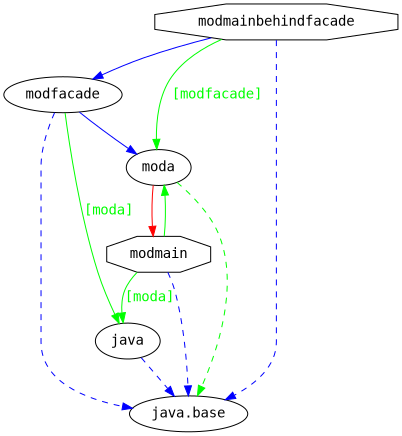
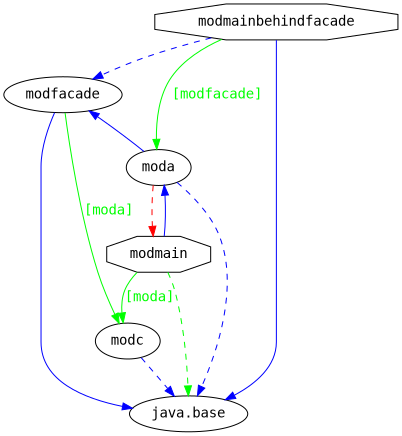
  digraph {
    node [fontname=Consolas shape=ellipse]
    edge [color="#0000ff" fontcolor="#0000ff" fontname=Consolas weight=16]
    n1 [label=modfacade]
    n2 [label=moda]
    n3 [label="java.base"]
-   n4 [label=java]
+   n4 [label=modc]
    n5 [label=modmain shape=octagon]
    n6 [label=modmainbehindfacade shape=octagon]
-   n1 -> n2 [weight=8]
-   n1 -> n3 [style=dashed]
+   n2 -> n1 [weight=8]
+   n1 -> n3 [style=solid]
    n1 -> n4 [color="#00ff00" fontcolor="#00ff00" label="[moda]" weight=4]
-   n2 -> n3 [color="#00ff00" style=dashed]
-   n2 -> n5 [color="#ff0000" fontcolor="#ff0000" weight=2]
+   n2 -> n3 [style=dashed]
+   n2 -> n5 [color="#ff0000" fontcolor="#ff0000" weight=2 style=dashed]
    n4 -> n3 [style=dashed]
-   n5 -> n2 [color="#00ff00" weight=8]
-   n5 -> n3 [style=dashed]
+   n5 -> n2 [weight=8]
+   n5 -> n3 [color="#00ff00" style=dashed]
    n5 -> n4 [color="#00ff00" fontcolor="#00ff00" label="[moda]" weight=4]
-   n6 -> n1 [weight=8]
+   n6 -> n1 [weight=8 style=dashed]
    n6 -> n2 [color="#00ff00" fontcolor="#00ff00" label="[modfacade]" weight=4]
-   n6 -> n3 [style=dashed]
+   n6 -> n3 [style=solid]
  }
